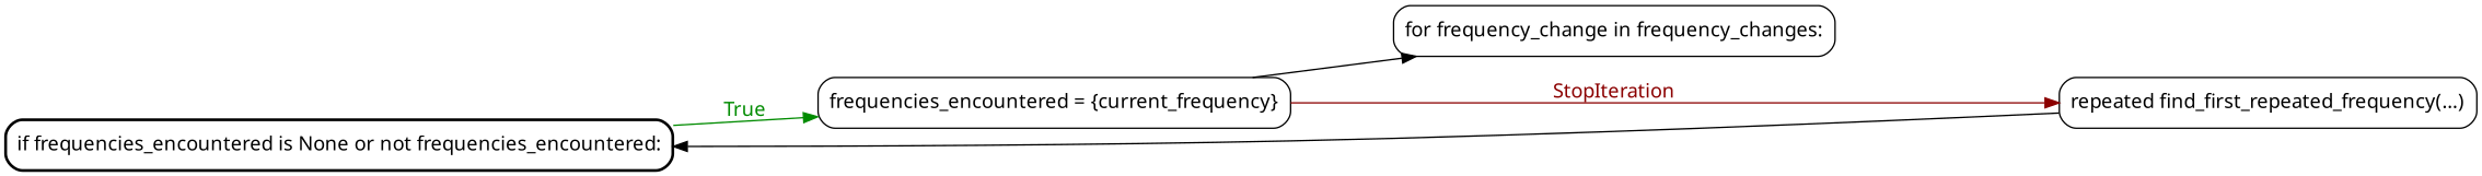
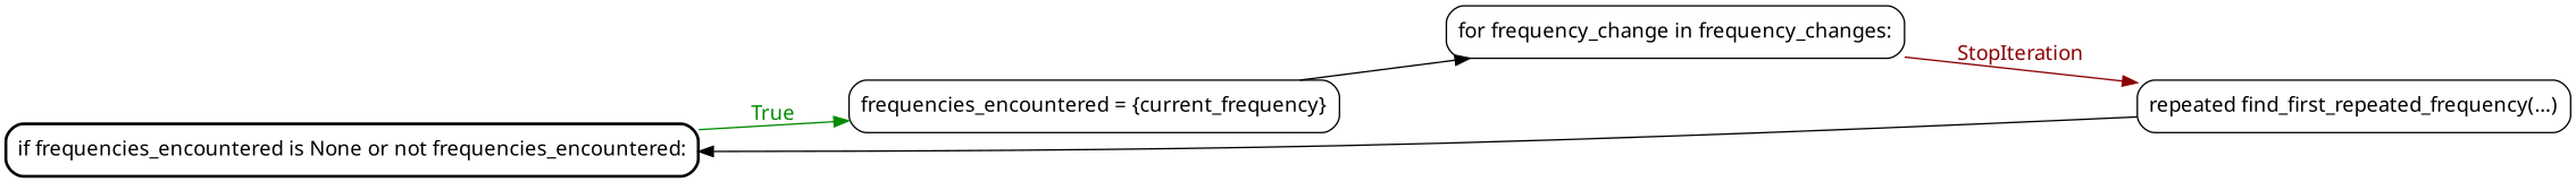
  strict digraph {
    rankdir=LR
    ranksep=1.0
    node [fontname="FiraCode Nerd Font" shape=box style=rounded]
    edge [fontname="FiraCode Nerd Font"]
    n1 [label="if frequencies_encountered is None or not frequencies_encountered:" style="rounded, bold"]
    n2 [label="frequencies_encountered = {current_frequency}"]
    n3 [label="for frequency_change in frequency_changes:"]
    n4 [label="repeated find_first_repeated_frequency(...)"]
    n1 -> n2 [color=green4 fontcolor=green4 label=True]
    n2 -> n3
-   n2 -> n4 [color=red4 fontcolor=red4 label=StopIteration]
+   n3 -> n4 [color=red4 fontcolor=red4 label=StopIteration]
    n4 -> n1
  }
